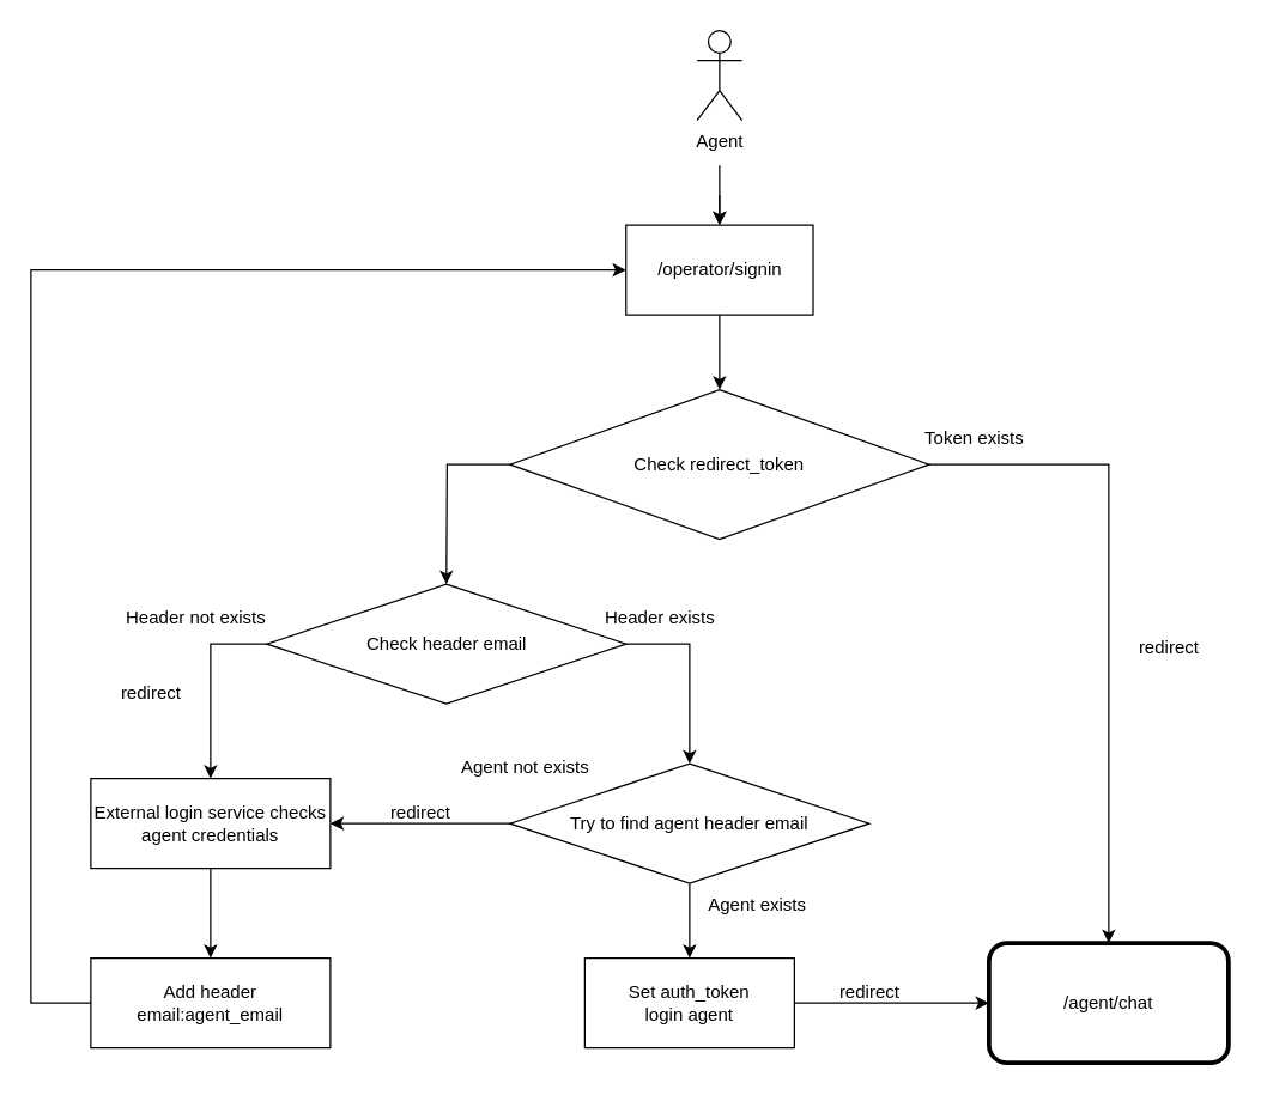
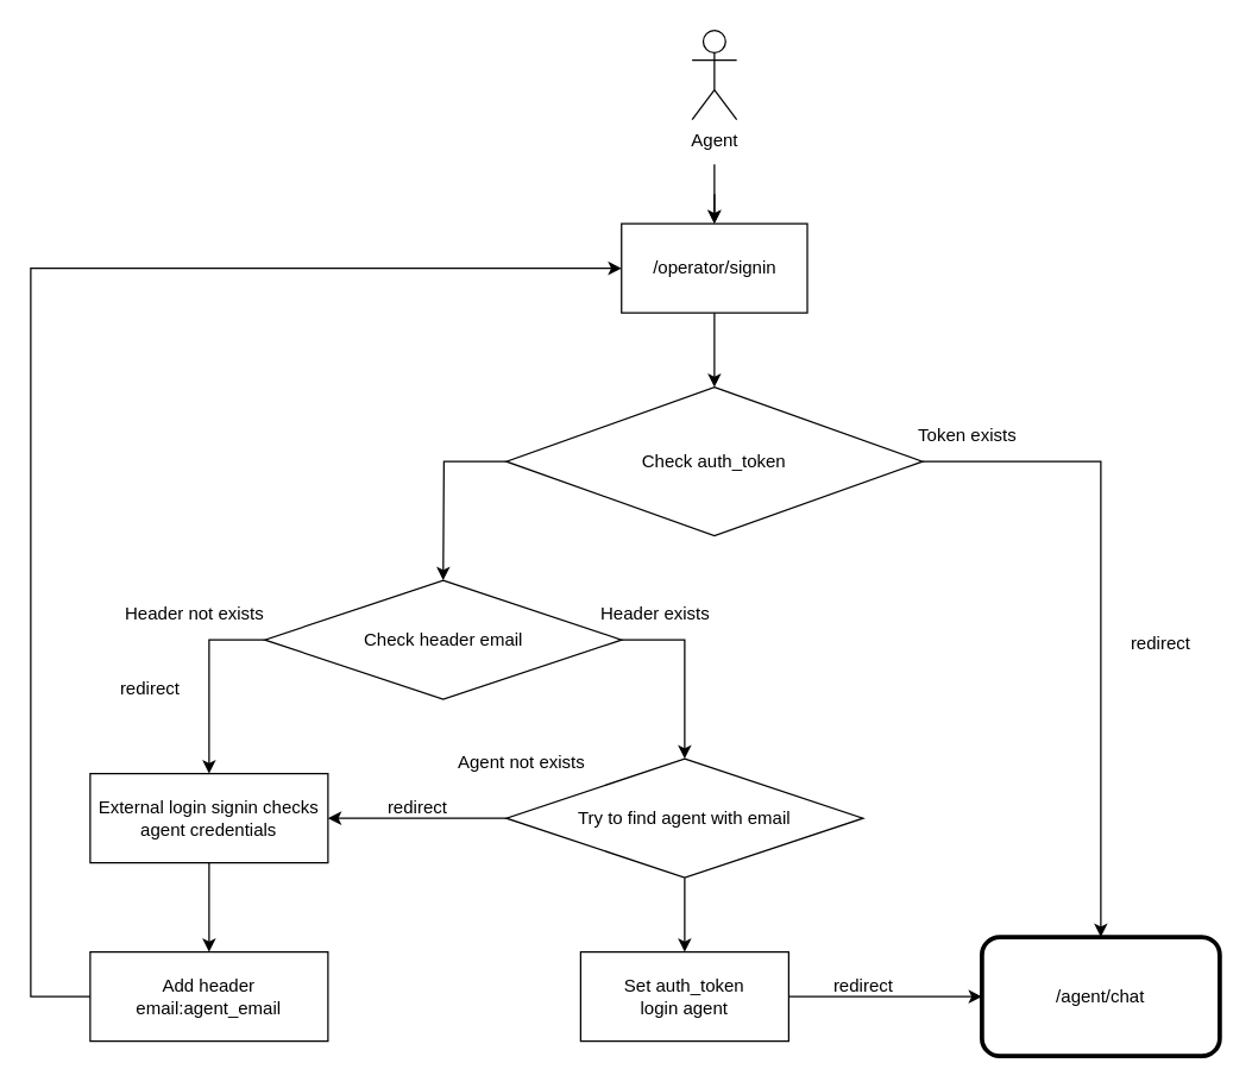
  <mxCell id="0" />
  <mxCell id="1" parent="0" />
- <mxCell id="2" value="Check redirect_token" style="rhombus;whiteSpace=wrap;html=1;" parent="1" vertex="1"><mxGeometry x="340" y="260" width="280" height="100" as="geometry" /></mxCell>
+ <mxCell id="2" value="Check auth_token" style="rhombus;whiteSpace=wrap;html=1;" parent="1" vertex="1"><mxGeometry x="340" y="260" width="280" height="100" as="geometry" /></mxCell>
  <mxCell id="3" value="" style="edgeStyle=orthogonalEdgeStyle;rounded=0;orthogonalLoop=1;jettySize=auto;html=1;" parent="1" target="5" edge="1"><mxGeometry relative="1" as="geometry"><mxPoint x="480" y="110" as="sourcePoint" /><Array as="points"><mxPoint x="480" y="130" /><mxPoint x="480" y="130" /></Array></mxGeometry></mxCell>
  <mxCell id="4" value="Agent" style="shape=umlActor;verticalLabelPosition=bottom;verticalAlign=top;html=1;outlineConnect=0;" parent="1" vertex="1"><mxGeometry x="465" y="20" width="30" height="60" as="geometry" /></mxCell>
  <mxCell id="5" value="/operator/signin" style="rounded=0;whiteSpace=wrap;html=1;" parent="1" vertex="1"><mxGeometry x="417.5" y="150" width="125" height="60" as="geometry" /></mxCell>
  <mxCell id="6" value="" style="endArrow=classic;html=1;rounded=0;exitX=0.5;exitY=1;exitDx=0;exitDy=0;exitPerimeter=0;entryX=0.5;entryY=0;entryDx=0;entryDy=0;" parent="1" source="5" target="2" edge="1"><mxGeometry width="50" height="50" relative="1" as="geometry"><mxPoint x="250" y="350" as="sourcePoint" /><mxPoint x="300" y="300" as="targetPoint" /></mxGeometry></mxCell>
  <mxCell id="7" value="" style="endArrow=classic;html=1;rounded=0;exitX=0;exitY=0.5;exitDx=0;exitDy=0;entryX=0.5;entryY=0;entryDx=0;entryDy=0;" parent="1" source="2" target="13" edge="1"><mxGeometry width="50" height="50" relative="1" as="geometry"><mxPoint x="208.02" y="288.96" as="sourcePoint" /><mxPoint x="160" y="368" as="targetPoint" /><Array as="points"><mxPoint x="298" y="310" /></Array></mxGeometry></mxCell>
  <mxCell id="8" value="" style="endArrow=classic;html=1;rounded=0;exitX=1;exitY=0.5;exitDx=0;exitDy=0;entryX=0.5;entryY=0;entryDx=0;entryDy=0;" parent="1" source="2" target="11" edge="1"><mxGeometry width="50" height="50" relative="1" as="geometry"><mxPoint x="250" y="350" as="sourcePoint" /><mxPoint x="660" y="390" as="targetPoint" /><Array as="points"><mxPoint x="740" y="310" /></Array></mxGeometry></mxCell>
  <mxCell id="9" value="" style="endArrow=classic;html=1;rounded=0;entryX=0.5;entryY=0;entryDx=0;entryDy=0;" parent="1" target="5" edge="1"><mxGeometry width="50" height="50" relative="1" as="geometry"><mxPoint x="480" y="130" as="sourcePoint" /><mxPoint x="300" y="300" as="targetPoint" /></mxGeometry></mxCell>
  <mxCell id="10" value="&lt;div&gt;Token exists&lt;/div&gt;" style="text;html=1;align=center;verticalAlign=middle;resizable=0;points=[];autosize=1;strokeColor=none;fillColor=none;" parent="1" vertex="1"><mxGeometry x="605" y="278" width="90" height="30" as="geometry" /></mxCell>
  <mxCell id="11" value="/agent/chat" style="rounded=1;whiteSpace=wrap;html=1;strokeWidth=3;" parent="1" vertex="1"><mxGeometry x="660" y="630" width="160" height="80" as="geometry" /></mxCell>
  <mxCell id="12" value="redirect" style="text;html=1;align=center;verticalAlign=middle;resizable=0;points=[];autosize=1;strokeColor=none;fillColor=none;" parent="1" vertex="1"><mxGeometry x="750" y="418" width="60" height="30" as="geometry" /></mxCell>
  <mxCell id="13" value="Check header email" style="rhombus;whiteSpace=wrap;html=1;" parent="1" vertex="1"><mxGeometry x="177.5" y="390" width="240" height="80" as="geometry" /></mxCell>
  <mxCell id="14" value="" style="endArrow=classic;html=1;rounded=0;exitX=0;exitY=0.5;exitDx=0;exitDy=0;entryX=0.5;entryY=0;entryDx=0;entryDy=0;" parent="1" source="13" target="16" edge="1"><mxGeometry width="50" height="50" relative="1" as="geometry"><mxPoint x="100" y="468" as="sourcePoint" /><mxPoint x="130" y="480" as="targetPoint" /><Array as="points"><mxPoint x="140" y="430" /></Array></mxGeometry></mxCell>
  <mxCell id="15" value="Header not exists" style="text;html=1;align=center;verticalAlign=middle;resizable=0;points=[];autosize=1;strokeColor=none;fillColor=none;" parent="1" vertex="1"><mxGeometry x="70" y="398" width="120" height="30" as="geometry" /></mxCell>
- <mxCell id="16" value="&lt;div&gt;External login service checks agent credentials&lt;br&gt;&lt;/div&gt;" style="rounded=0;whiteSpace=wrap;html=1;" parent="1" vertex="1"><mxGeometry y="520" width="160" height="60" as="geometry" x="60" /></mxCell>
+ <mxCell id="16" value="&lt;div&gt;External login signin checks agent credentials&lt;br&gt;&lt;/div&gt;" style="rounded=0;whiteSpace=wrap;html=1;" parent="1" vertex="1"><mxGeometry y="520" width="160" height="60" as="geometry" x="60" /></mxCell>
  <mxCell id="17" value="redirect" style="text;html=1;align=center;verticalAlign=middle;resizable=0;points=[];autosize=1;strokeColor=none;fillColor=none;" parent="1" vertex="1"><mxGeometry x="70" y="448" width="60" height="30" as="geometry" /></mxCell>
  <mxCell id="18" value="Add header email:agent_email" style="rounded=0;whiteSpace=wrap;html=1;" parent="1" vertex="1"><mxGeometry y="640" width="160" height="60" as="geometry" x="60" /></mxCell>
  <mxCell id="19" value="" style="endArrow=classic;html=1;rounded=0;exitX=0.5;exitY=1;exitDx=0;exitDy=0;entryX=0.5;entryY=0;entryDx=0;entryDy=0;" parent="1" source="16" target="18" edge="1"><mxGeometry width="50" height="50" relative="1" as="geometry"><mxPoint x="220" y="500" as="sourcePoint" /><mxPoint x="270" y="450" as="targetPoint" /></mxGeometry></mxCell>
  <mxCell id="20" value="" style="endArrow=classic;html=1;rounded=0;entryX=0;entryY=0.5;entryDx=0;entryDy=0;" parent="1" target="5" edge="1"><mxGeometry width="50" height="50" relative="1" as="geometry"><mxPoint y="670" as="sourcePoint" x="60" /><mxPoint x="20" y="190" as="targetPoint" /><Array as="points"><mxPoint x="20" y="670" /><mxPoint x="20" y="180" /></Array></mxGeometry></mxCell>
  <mxCell id="21" style="edgeStyle=orthogonalEdgeStyle;rounded=0;orthogonalLoop=1;jettySize=auto;html=1;entryX=0.5;entryY=0;entryDx=0;entryDy=0;" parent="1" source="22" target="30" edge="1"><mxGeometry relative="1" as="geometry" /></mxCell>
- <mxCell id="22" value="Try to find agent header email" style="rhombus;whiteSpace=wrap;html=1;" parent="1" vertex="1"><mxGeometry x="340" y="510" width="240" height="80" as="geometry" /></mxCell>
+ <mxCell id="22" value="Try to find agent with email" style="rhombus;whiteSpace=wrap;html=1;" parent="1" vertex="1"><mxGeometry x="340" y="510" width="240" height="80" as="geometry" /></mxCell>
  <mxCell id="23" value="" style="endArrow=classic;html=1;rounded=0;exitX=1;exitY=0.5;exitDx=0;exitDy=0;entryX=0.5;entryY=0;entryDx=0;entryDy=0;" parent="1" source="13" target="22" edge="1"><mxGeometry width="50" height="50" relative="1" as="geometry"><mxPoint x="220" y="500" as="sourcePoint" /><mxPoint x="500" y="430" as="targetPoint" /><Array as="points"><mxPoint x="460" y="430" /></Array></mxGeometry></mxCell>
- <mxCell id="24" value="Agent exists" style="text;html=1;align=center;verticalAlign=middle;resizable=0;points=[];autosize=1;strokeColor=none;fillColor=none;" parent="1" vertex="1"><mxGeometry x="460" y="590" width="90" height="30" as="geometry" /></mxCell>
  <mxCell id="25" value="" style="endArrow=classic;html=1;rounded=0;exitX=0;exitY=0.5;exitDx=0;exitDy=0;entryX=1;entryY=0.5;entryDx=0;entryDy=0;" parent="1" source="22" target="16" edge="1"><mxGeometry width="50" height="50" relative="1" as="geometry"><mxPoint x="220" y="500" as="sourcePoint" /><mxPoint x="270" y="450" as="targetPoint" /></mxGeometry></mxCell>
  <mxCell id="26" value="Agent not exists" style="text;html=1;align=center;verticalAlign=middle;resizable=0;points=[];autosize=1;strokeColor=none;fillColor=none;" parent="1" vertex="1"><mxGeometry x="295" y="498" width="110" height="30" as="geometry" /></mxCell>
  <mxCell id="27" value="redirect" style="text;html=1;align=center;verticalAlign=middle;resizable=0;points=[];autosize=1;strokeColor=none;fillColor=none;" parent="1" vertex="1"><mxGeometry x="250" y="528" width="60" height="30" as="geometry" /></mxCell>
  <mxCell id="28" value="&lt;div&gt;Header exists&lt;/div&gt;" style="text;html=1;align=center;verticalAlign=middle;resizable=0;points=[];autosize=1;strokeColor=none;fillColor=none;" parent="1" vertex="1"><mxGeometry x="390" y="398" width="100" height="30" as="geometry" /></mxCell>
  <mxCell id="29" style="edgeStyle=orthogonalEdgeStyle;rounded=0;orthogonalLoop=1;jettySize=auto;html=1;entryX=0;entryY=0.5;entryDx=0;entryDy=0;" parent="1" source="30" target="11" edge="1"><mxGeometry relative="1" as="geometry" /></mxCell>
  <mxCell id="30" value="&lt;div&gt;Set auth_token&lt;/div&gt;&lt;div&gt;login agent&lt;br&gt;&lt;/div&gt;" style="whiteSpace=wrap;html=1;" parent="1" vertex="1"><mxGeometry x="390" y="640" width="140" height="60" as="geometry" /></mxCell>
  <mxCell id="31" value="redirect" style="text;html=1;align=center;verticalAlign=middle;resizable=0;points=[];autosize=1;strokeColor=none;fillColor=none;" parent="1" vertex="1"><mxGeometry x="550" y="648" width="60" height="30" as="geometry" /></mxCell>
